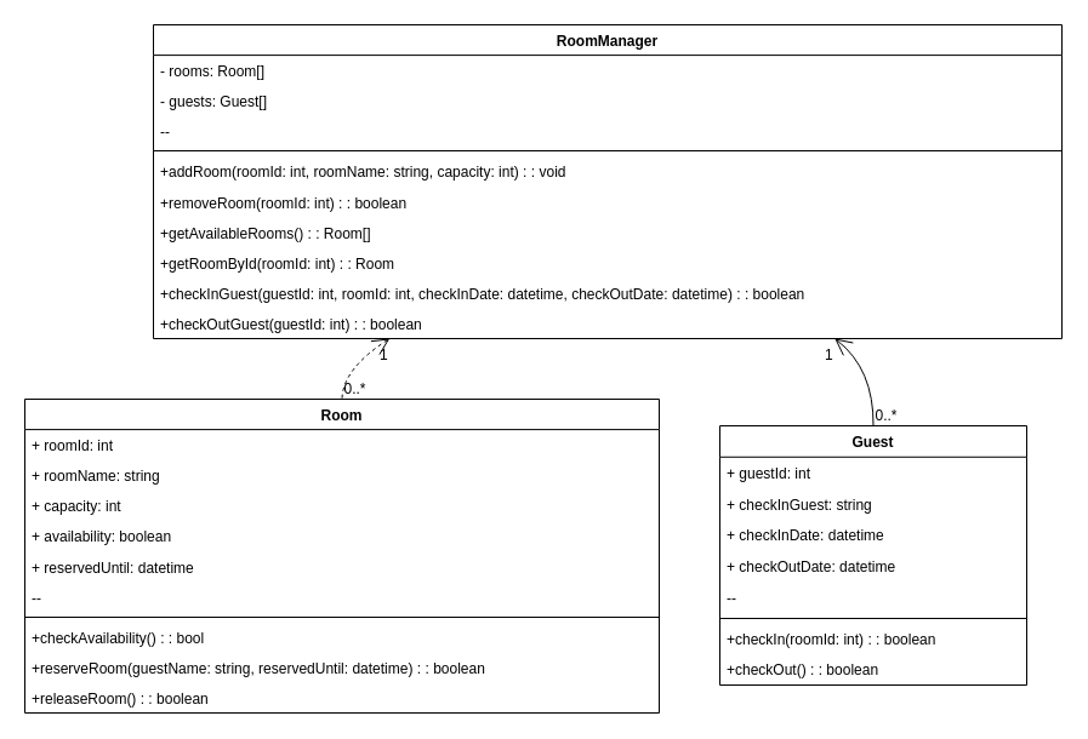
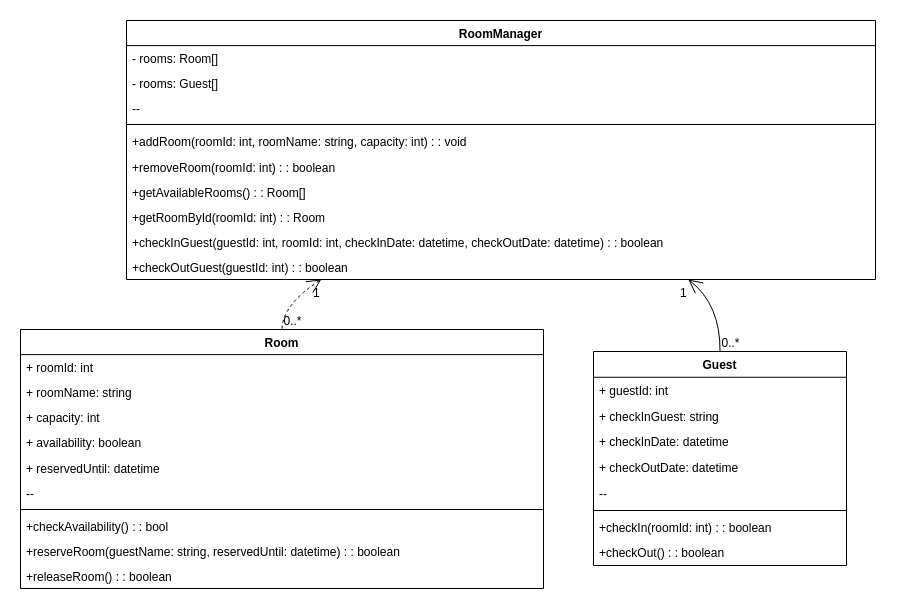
  <mxCell id="0" />
  <mxCell id="1" parent="0" />
  <mxCell id="2" value="Room" style="swimlane;fontStyle=1;align=center;verticalAlign=top;childLayout=stackLayout;horizontal=1;startSize=25.1;horizontalStack=0;resizeParent=1;resizeParentMax=0;resizeLast=0;collapsible=0;marginBottom=0;" vertex="1" parent="1"><mxGeometry x="20" y="329" width="523" height="259" as="geometry" /></mxCell>
  <mxCell id="3" value="+ roomId: int" style="text;strokeColor=none;fillColor=none;align=left;verticalAlign=top;spacingLeft=4;spacingRight=4;overflow=hidden;rotatable=0;points=[[0,0.5],[1,0.5]];portConstraint=eastwest;" vertex="1" parent="2"><mxGeometry y="25" width="523" height="25" as="geometry" /></mxCell>
  <mxCell id="4" value="+ roomName: string" style="text;strokeColor=none;fillColor=none;align=left;verticalAlign=top;spacingLeft=4;spacingRight=4;overflow=hidden;rotatable=0;points=[[0,0.5],[1,0.5]];portConstraint=eastwest;" vertex="1" parent="2"><mxGeometry y="50" width="523" height="25" as="geometry" /></mxCell>
  <mxCell id="5" value="+ capacity: int" style="text;strokeColor=none;fillColor=none;align=left;verticalAlign=top;spacingLeft=4;spacingRight=4;overflow=hidden;rotatable=0;points=[[0,0.5],[1,0.5]];portConstraint=eastwest;" vertex="1" parent="2"><mxGeometry y="75" width="523" height="25" as="geometry" /></mxCell>
  <mxCell id="6" value="+ availability: boolean" style="text;strokeColor=none;fillColor=none;align=left;verticalAlign=top;spacingLeft=4;spacingRight=4;overflow=hidden;rotatable=0;points=[[0,0.5],[1,0.5]];portConstraint=eastwest;" vertex="1" parent="2"><mxGeometry y="100" width="523" height="25" as="geometry" /></mxCell>
  <mxCell id="7" value="+ reservedUntil: datetime" style="text;strokeColor=none;fillColor=none;align=left;verticalAlign=top;spacingLeft=4;spacingRight=4;overflow=hidden;rotatable=0;points=[[0,0.5],[1,0.5]];portConstraint=eastwest;" vertex="1" parent="2"><mxGeometry y="126" width="523" height="25" as="geometry" /></mxCell>
  <mxCell id="8" value="--" style="text;strokeColor=none;fillColor=none;align=left;verticalAlign=top;spacingLeft=4;spacingRight=4;overflow=hidden;rotatable=0;points=[[0,0.5],[1,0.5]];portConstraint=eastwest;" vertex="1" parent="2"><mxGeometry y="151" width="523" height="25" as="geometry" /></mxCell>
  <mxCell id="9" style="line;strokeWidth=1;fillColor=none;align=left;verticalAlign=middle;spacingTop=-1;spacingLeft=3;spacingRight=3;rotatable=0;labelPosition=right;points=[];portConstraint=eastwest;strokeColor=inherit;" vertex="1" parent="2"><mxGeometry y="176" width="523" height="8" as="geometry" /></mxCell>
  <mxCell id="10" value="+checkAvailability() : : bool" style="text;strokeColor=none;fillColor=none;align=left;verticalAlign=top;spacingLeft=4;spacingRight=4;overflow=hidden;rotatable=0;points=[[0,0.5],[1,0.5]];portConstraint=eastwest;" vertex="1" parent="2"><mxGeometry y="184" width="523" height="25" as="geometry" /></mxCell>
  <mxCell id="11" value="+reserveRoom(guestName: string, reservedUntil: datetime) : : boolean" style="text;strokeColor=none;fillColor=none;align=left;verticalAlign=top;spacingLeft=4;spacingRight=4;overflow=hidden;rotatable=0;points=[[0,0.5],[1,0.5]];portConstraint=eastwest;" vertex="1" parent="2"><mxGeometry y="209" width="523" height="25" as="geometry" /></mxCell>
  <mxCell id="12" value="+releaseRoom() : : boolean" style="text;strokeColor=none;fillColor=none;align=left;verticalAlign=top;spacingLeft=4;spacingRight=4;overflow=hidden;rotatable=0;points=[[0,0.5],[1,0.5]];portConstraint=eastwest;" vertex="1" parent="2"><mxGeometry y="234" width="523" height="25" as="geometry" /></mxCell>
  <mxCell id="13" value="Guest" style="swimlane;fontStyle=1;align=center;verticalAlign=top;childLayout=stackLayout;horizontal=1;startSize=25.775;horizontalStack=0;resizeParent=1;resizeParentMax=0;resizeLast=0;collapsible=0;marginBottom=0;" vertex="1" parent="1"><mxGeometry x="593" y="351" width="253" height="214" as="geometry" /></mxCell>
  <mxCell id="14" value="+ guestId: int" style="text;strokeColor=none;fillColor=none;align=left;verticalAlign=top;spacingLeft=4;spacingRight=4;overflow=hidden;rotatable=0;points=[[0,0.5],[1,0.5]];portConstraint=eastwest;" vertex="1" parent="13"><mxGeometry y="26" width="253" height="26" as="geometry" /></mxCell>
  <mxCell id="15" value="+ checkInGuest: string" style="text;strokeColor=none;fillColor=none;align=left;verticalAlign=top;spacingLeft=4;spacingRight=4;overflow=hidden;rotatable=0;points=[[0,0.5],[1,0.5]];portConstraint=eastwest;" vertex="1" parent="13"><mxGeometry y="52" width="253" height="26" as="geometry" /></mxCell>
  <mxCell id="16" value="+ checkInDate: datetime" style="text;strokeColor=none;fillColor=none;align=left;verticalAlign=top;spacingLeft=4;spacingRight=4;overflow=hidden;rotatable=0;points=[[0,0.5],[1,0.5]];portConstraint=eastwest;" vertex="1" parent="13"><mxGeometry y="77" width="253" height="26" as="geometry" /></mxCell>
  <mxCell id="17" value="+ checkOutDate: datetime" style="text;strokeColor=none;fillColor=none;align=left;verticalAlign=top;spacingLeft=4;spacingRight=4;overflow=hidden;rotatable=0;points=[[0,0.5],[1,0.5]];portConstraint=eastwest;" vertex="1" parent="13"><mxGeometry y="103" width="253" height="26" as="geometry" /></mxCell>
  <mxCell id="18" value="--" style="text;strokeColor=none;fillColor=none;align=left;verticalAlign=top;spacingLeft=4;spacingRight=4;overflow=hidden;rotatable=0;points=[[0,0.5],[1,0.5]];portConstraint=eastwest;" vertex="1" parent="13"><mxGeometry y="129" width="253" height="26" as="geometry" /></mxCell>
  <mxCell id="19" style="line;strokeWidth=1;fillColor=none;align=left;verticalAlign=middle;spacingTop=-1;spacingLeft=3;spacingRight=3;rotatable=0;labelPosition=right;points=[];portConstraint=eastwest;strokeColor=inherit;" vertex="1" parent="13"><mxGeometry y="155" width="253" height="8" as="geometry" /></mxCell>
  <mxCell id="20" value="+checkIn(roomId: int) : : boolean" style="text;strokeColor=none;fillColor=none;align=left;verticalAlign=top;spacingLeft=4;spacingRight=4;overflow=hidden;rotatable=0;points=[[0,0.5],[1,0.5]];portConstraint=eastwest;" vertex="1" parent="13"><mxGeometry y="163" width="253" height="26" as="geometry" /></mxCell>
  <mxCell id="21" value="+checkOut() : : boolean" style="text;strokeColor=none;fillColor=none;align=left;verticalAlign=top;spacingLeft=4;spacingRight=4;overflow=hidden;rotatable=0;points=[[0,0.5],[1,0.5]];portConstraint=eastwest;" vertex="1" parent="13"><mxGeometry y="188" width="253" height="26" as="geometry" /></mxCell>
  <mxCell id="22" value="RoomManager" style="swimlane;fontStyle=1;align=center;verticalAlign=top;childLayout=stackLayout;horizontal=1;startSize=25.1;horizontalStack=0;resizeParent=1;resizeParentMax=0;resizeLast=0;collapsible=0;marginBottom=0;" vertex="1" parent="1"><mxGeometry x="126" y="20" width="749" height="259" as="geometry" /></mxCell>
  <mxCell id="23" value="- rooms: Room[]" style="text;strokeColor=none;fillColor=none;align=left;verticalAlign=top;spacingLeft=4;spacingRight=4;overflow=hidden;rotatable=0;points=[[0,0.5],[1,0.5]];portConstraint=eastwest;" vertex="1" parent="22"><mxGeometry y="25" width="749" height="25" as="geometry" /></mxCell>
- <mxCell id="24" value="- guests: Guest[]" style="text;strokeColor=none;fillColor=none;align=left;verticalAlign=top;spacingLeft=4;spacingRight=4;overflow=hidden;rotatable=0;points=[[0,0.5],[1,0.5]];portConstraint=eastwest;" vertex="1" parent="22"><mxGeometry y="50" width="749" height="25" as="geometry" /></mxCell>
+ <mxCell id="24" value="- rooms: Guest[]" style="text;strokeColor=none;fillColor=none;align=left;verticalAlign=top;spacingLeft=4;spacingRight=4;overflow=hidden;rotatable=0;points=[[0,0.5],[1,0.5]];portConstraint=eastwest;" vertex="1" parent="22"><mxGeometry y="50" width="749" height="25" as="geometry" /></mxCell>
  <mxCell id="25" value="--" style="text;strokeColor=none;fillColor=none;align=left;verticalAlign=top;spacingLeft=4;spacingRight=4;overflow=hidden;rotatable=0;points=[[0,0.5],[1,0.5]];portConstraint=eastwest;" vertex="1" parent="22"><mxGeometry y="75" width="749" height="25" as="geometry" /></mxCell>
  <mxCell id="26" style="line;strokeWidth=1;fillColor=none;align=left;verticalAlign=middle;spacingTop=-1;spacingLeft=3;spacingRight=3;rotatable=0;labelPosition=right;points=[];portConstraint=eastwest;strokeColor=inherit;" vertex="1" parent="22"><mxGeometry y="100" width="749" height="8" as="geometry" /></mxCell>
  <mxCell id="27" value="+addRoom(roomId: int, roomName: string, capacity: int) : : void" style="text;strokeColor=none;fillColor=none;align=left;verticalAlign=top;spacingLeft=4;spacingRight=4;overflow=hidden;rotatable=0;points=[[0,0.5],[1,0.5]];portConstraint=eastwest;" vertex="1" parent="22"><mxGeometry y="108" width="749" height="25" as="geometry" /></mxCell>
  <mxCell id="28" value="+removeRoom(roomId: int) : : boolean" style="text;strokeColor=none;fillColor=none;align=left;verticalAlign=top;spacingLeft=4;spacingRight=4;overflow=hidden;rotatable=0;points=[[0,0.5],[1,0.5]];portConstraint=eastwest;" vertex="1" parent="22"><mxGeometry y="134" width="749" height="25" as="geometry" /></mxCell>
  <mxCell id="29" value="+getAvailableRooms() : : Room[]" style="text;strokeColor=none;fillColor=none;align=left;verticalAlign=top;spacingLeft=4;spacingRight=4;overflow=hidden;rotatable=0;points=[[0,0.5],[1,0.5]];portConstraint=eastwest;" vertex="1" parent="22"><mxGeometry y="159" width="749" height="25" as="geometry" /></mxCell>
  <mxCell id="30" value="+getRoomById(roomId: int) : : Room" style="text;strokeColor=none;fillColor=none;align=left;verticalAlign=top;spacingLeft=4;spacingRight=4;overflow=hidden;rotatable=0;points=[[0,0.5],[1,0.5]];portConstraint=eastwest;" vertex="1" parent="22"><mxGeometry y="184" width="749" height="25" as="geometry" /></mxCell>
  <mxCell id="31" value="+checkInGuest(guestId: int, roomId: int, checkInDate: datetime, checkOutDate: datetime) : : boolean" style="text;strokeColor=none;fillColor=none;align=left;verticalAlign=top;spacingLeft=4;spacingRight=4;overflow=hidden;rotatable=0;points=[[0,0.5],[1,0.5]];portConstraint=eastwest;" vertex="1" parent="22"><mxGeometry y="209" width="749" height="25" as="geometry" /></mxCell>
  <mxCell id="32" value="+checkOutGuest(guestId: int) : : boolean" style="text;strokeColor=none;fillColor=none;align=left;verticalAlign=top;spacingLeft=4;spacingRight=4;overflow=hidden;rotatable=0;points=[[0,0.5],[1,0.5]];portConstraint=eastwest;" vertex="1" parent="22"><mxGeometry y="234" width="749" height="25" as="geometry" /></mxCell>
  <mxCell id="33" value="" style="curved=1;startArrow=open;startSize=12;endArrow=none;exitX=0.26;exitY=1;entryX=0.5;entryY=0;dashed=1;" edge="1" parent="1" source="22" target="2"><mxGeometry relative="1" as="geometry"><Array as="points"><mxPoint x="282" y="304" /></Array></mxGeometry></mxCell>
  <mxCell id="34" value="1" style="edgeLabel;resizable=0;labelBackgroundColor=none;fontSize=12;align=right;verticalAlign=top;" vertex="1" parent="33"><mxGeometry x="-1" relative="1" as="geometry" /></mxCell>
  <mxCell id="35" value="0..*" style="edgeLabel;resizable=0;labelBackgroundColor=none;fontSize=12;align=left;verticalAlign=bottom;" vertex="1" parent="33"><mxGeometry x="1" relative="1" as="geometry" /></mxCell>
  <mxCell id="36" value="" style="curved=1;startArrow=open;startSize=12;endArrow=none;exitX=0.75;exitY=1;entryX=0.5;entryY=0;" edge="1" parent="1" source="22" target="13"><mxGeometry relative="1" as="geometry"><Array as="points"><mxPoint x="720" y="304" /></Array></mxGeometry></mxCell>
  <mxCell id="37" value="1" style="edgeLabel;resizable=0;labelBackgroundColor=none;fontSize=12;align=right;verticalAlign=top;" vertex="1" parent="36"><mxGeometry x="-1" relative="1" as="geometry" /></mxCell>
  <mxCell id="38" value="0..*" style="edgeLabel;resizable=0;labelBackgroundColor=none;fontSize=12;align=left;verticalAlign=bottom;" vertex="1" parent="36"><mxGeometry x="1" relative="1" as="geometry" /></mxCell>
